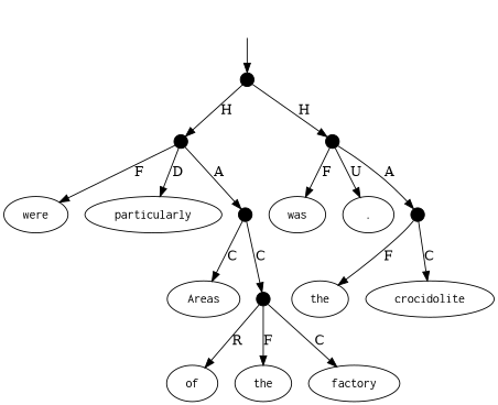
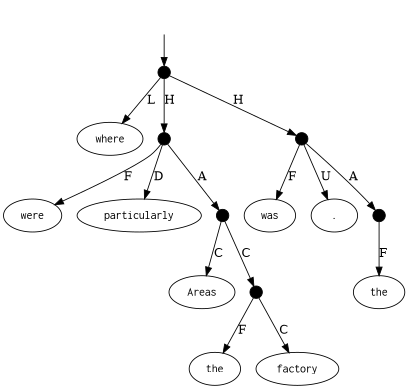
  digraph {
    top [style=invis]
    15 [shape=point width=0.2]
+   n3 [label=<<table align="center" border="0" cellspacing="0"><tr><td colspan="2"><font face="Courier">where</font></td></tr></table>>]
    14 [shape=point width=0.2]
    18 [shape=point width=0.2]
    n6 [label=<<table align="center" border="0" cellspacing="0"><tr><td colspan="2"><font face="Courier">were</font></td></tr></table>>]
    n7 [label=<<table align="center" border="0" cellspacing="0"><tr><td colspan="2"><font face="Courier">particularly</font></td></tr></table>>]
    13 [shape=point width=0.2]
    n9 [label=<<table align="center" border="0" cellspacing="0"><tr><td colspan="2"><font face="Courier">was</font></td></tr></table>>]
    n10 [label=<<table align="center" border="0" cellspacing="0"><tr><td colspan="2"><font face="Courier">.</font></td></tr></table>>]
    17 [shape=point width=0.2]
    n12 [label=<<table align="center" border="0" cellspacing="0"><tr><td colspan="2"><font face="Courier">Areas</font></td></tr></table>>]
-   n13 [label=<<table align="center" border="0" cellspacing="0"><tr><td colspan="2"><font face="Courier">of</font></td></tr></table>>]
    n14 [label=<<table align="center" border="0" cellspacing="0"><tr><td colspan="2"><font face="Courier">the</font></td></tr></table>>]
    n15 [label=<<table align="center" border="0" cellspacing="0"><tr><td colspan="2"><font face="Courier">factory</font></td></tr></table>>]
    n16 [label=<<table align="center" border="0" cellspacing="0"><tr><td colspan="2"><font face="Courier">the</font></td></tr></table>>]
-   n17 [label=<<table align="center" border="0" cellspacing="0"><tr><td colspan="2"><font face="Courier">crocidolite</font></td></tr></table>>]
    16 [shape=point width=0.2]
    top -> 15
+   15 -> n3 [label=L]
    15 -> 14 [label=H]
    15 -> 18 [label=H]
    14 -> n6 [label=F]
    14 -> n7 [label=D]
    14 -> 13 [label=A]
    18 -> n9 [label=F]
    18 -> n10 [label=U]
    18 -> 17 [label=A]
    13 -> n12 [label=C]
    13 -> 16 [label=C]
    17 -> n16 [label=F]
-   17 -> n17 [label=C]
-   16 -> n13 [label=R]
    16 -> n14 [label=F]
    16 -> n15 [label=C]
  }
